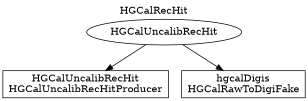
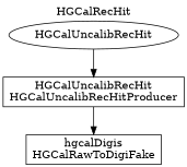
  digraph {
    label=HGCalRecHit
    labelloc=top
    node [color=black shape=box]
    n1 [label=HGCalUncalibRecHit shape=""]
    n2 [label="HGCalUncalibRecHit\nHGCalUncalibRecHitProducer"]
    n3 [label="hgcalDigis\nHGCalRawToDigiFake"]
    n1 -> n2
-   n1 -> n3
+   n2 -> n3
  }
